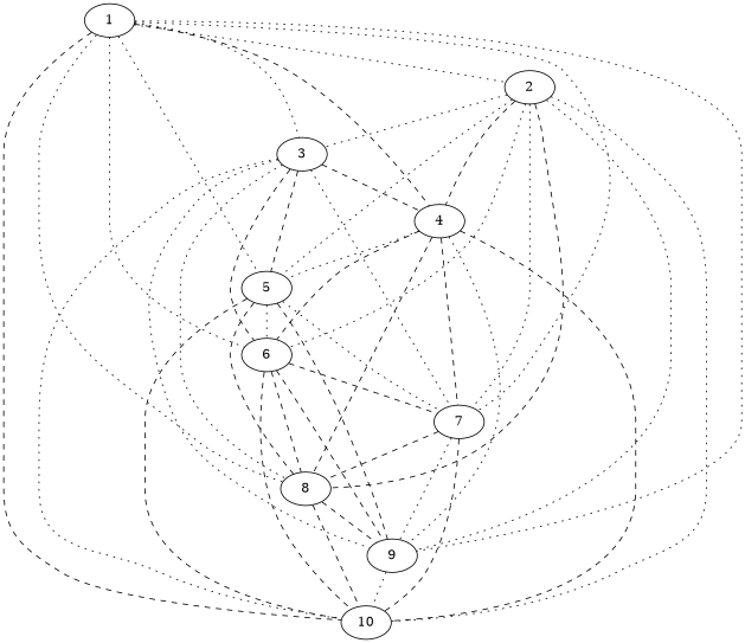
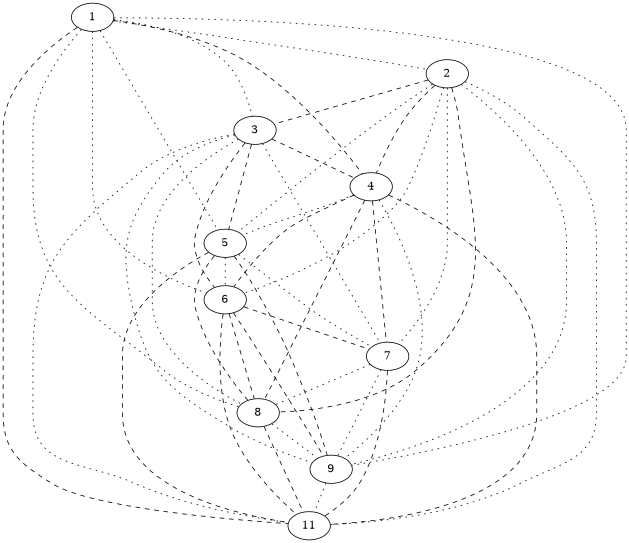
  graph {
    edge [style=dotted weight=5]
    1
    2
    3
    4
    5
    6
    7
    8
    9
-   10
+   10 [label=11]
    1 -- 2 [weight=4]
    1 -- 3
    1 -- 4 [style=dashed weight=8]
    1 -- 5 [weight=10]
    1 -- 6 [weight=15]
-   1 -- 7 [weight=14]
    1 -- 8 [weight=20]
    1 -- 9 [weight=3]
    1 -- 10 [style=dashed weight=16]
-   2 -- 3 [weight=10]
+   2 -- 3 [style=dashed weight=10]
    2 -- 4 [style=dashed weight=7]
    2 -- 5 [weight=9]
    2 -- 6 [weight=11]
    2 -- 7 [weight=12]
    2 -- 8 [style=dashed weight=18]
    2 -- 9
    2 -- 10 [weight=7]
    3 -- 4 [style=dashed weight=6]
    3 -- 5 [style=dashed]
    3 -- 6 [style=dashed weight=12]
    3 -- 7 [weight=14]
    3 -- 8 [weight=10]
    3 -- 9 [weight=7]
    3 -- 10 [weight=3]
    4 -- 5
    4 -- 6 [style=dashed weight=10]
    4 -- 7 [style=dashed weight=12]
    4 -- 8 [style=dashed weight=9]
    4 -- 9 [weight=6]
    4 -- 10 [style=dashed weight=12]
    5 -- 6 [weight=2]
    5 -- 7 [weight=12]
    5 -- 8 [style=dashed weight=9]
    5 -- 9 [style=dashed weight=10]
    5 -- 10 [style=dashed weight=3]
    6 -- 7 [style=dashed weight=7]
    6 -- 8 [style=dashed]
    6 -- 9 [style=dashed weight=2]
    6 -- 10 [style=dashed weight=11]
-   7 -- 8 [style=dashed weight=6]
+   7 -- 8 [weight=6]
    7 -- 9
    7 -- 10 [style=dashed weight=16]
-   8 -- 9 [style=dashed weight=12]
+   8 -- 9 [weight=12]
    8 -- 10 [style=dashed weight=7]
    9 -- 10
  }
